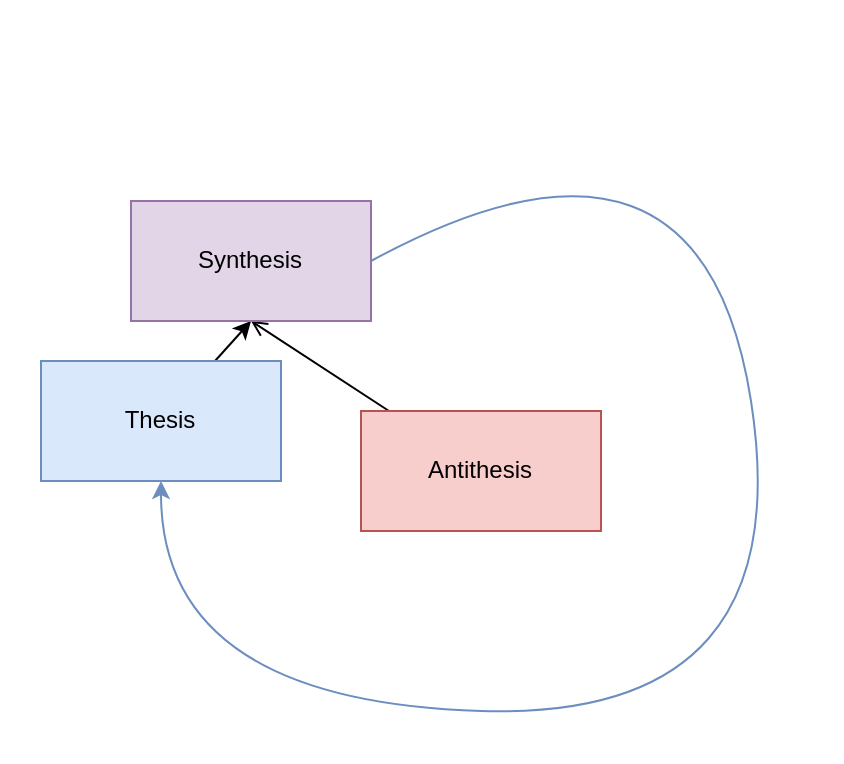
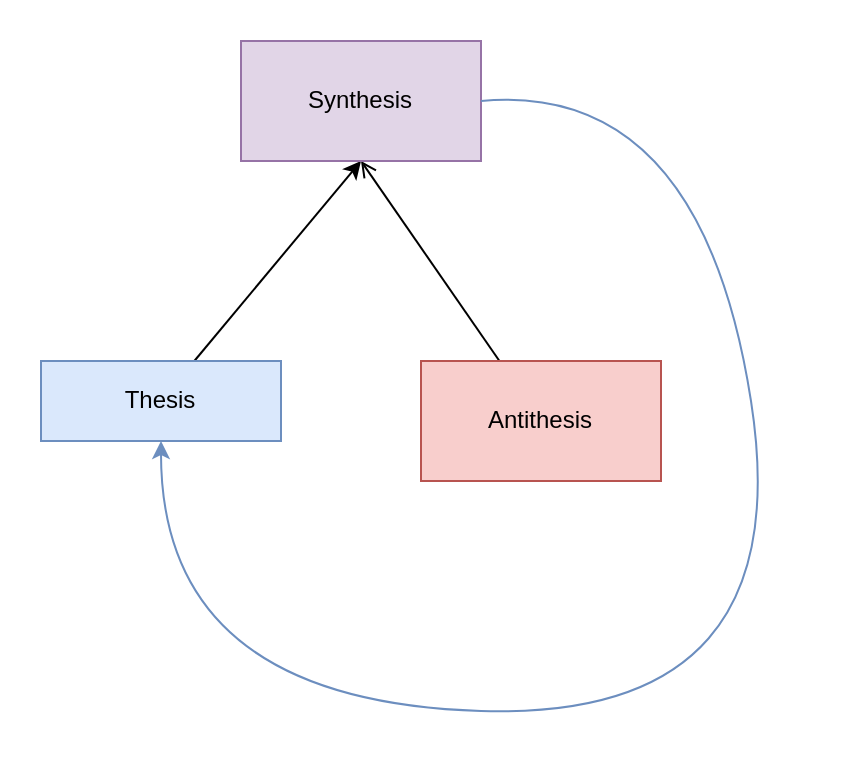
  <mxCell id="0" />
  <mxCell id="1" parent="0" />
  <mxCell id="2" style="rounded=0;orthogonalLoop=1;jettySize=auto;html=1;entryX=0.5;entryY=1;entryDx=0;entryDy=0;" edge="1" parent="1" source="3" target="6"><mxGeometry relative="1" as="geometry" /></mxCell>
- <mxCell id="3" value="Thesis" style="rounded=0;whiteSpace=wrap;html=1;fillColor=#dae8fc;strokeColor=#6c8ebf;" vertex="1" parent="1"><mxGeometry x="20" y="180" width="120" height="60" as="geometry" /></mxCell>
+ <mxCell id="3" value="Thesis" style="rounded=0;whiteSpace=wrap;html=1;fillColor=#dae8fc;strokeColor=#6c8ebf;" vertex="1" parent="1"><mxGeometry x="20" y="180" width="120" height="40" as="geometry" /></mxCell>
  <mxCell id="4" style="rounded=0;orthogonalLoop=1;jettySize=auto;html=1;entryX=0.5;entryY=1;entryDx=0;entryDy=0;endArrow=open;" edge="1" parent="1" source="5" target="6"><mxGeometry relative="1" as="geometry" /></mxCell>
- <mxCell id="5" value="Antithesis" style="rounded=0;whiteSpace=wrap;html=1;fillColor=#f8cecc;strokeColor=#b85450;" vertex="1" parent="1"><mxGeometry x="180" y="205" width="120" height="60" as="geometry" /></mxCell>
- <mxCell id="6" value="Synthesis" style="rounded=0;whiteSpace=wrap;html=1;fillColor=#e1d5e7;strokeColor=#9673a6;" vertex="1" parent="1"><mxGeometry x="65" y="100" width="120" height="60" as="geometry" /></mxCell>
+ <mxCell id="5" value="Antithesis" style="rounded=0;whiteSpace=wrap;html=1;fillColor=#f8cecc;strokeColor=#b85450;" vertex="1" parent="1"><mxGeometry x="210" y="180" width="120" height="60" as="geometry" /></mxCell>
+ <mxCell id="6" value="Synthesis" style="rounded=0;whiteSpace=wrap;html=1;fillColor=#e1d5e7;strokeColor=#9673a6;" vertex="1" parent="1"><mxGeometry x="120" y="20" width="120" height="60" as="geometry" /></mxCell>
  <mxCell id="7" value="" style="curved=1;endArrow=classic;html=1;rounded=0;exitX=1;exitY=0.5;exitDx=0;exitDy=0;entryX=0.5;entryY=1;entryDx=0;entryDy=0;fillColor=#dae8fc;strokeColor=#6c8ebf;" edge="1" parent="1" source="6" target="3"><mxGeometry width="50" height="50" relative="1" as="geometry"><mxPoint x="350" y="90" as="sourcePoint" /><mxPoint x="360" y="360" as="targetPoint" /><Array as="points"><mxPoint x="350" y="40" /><mxPoint x="400" y="360" /><mxPoint x="80" y="350" /></Array></mxGeometry></mxCell>
